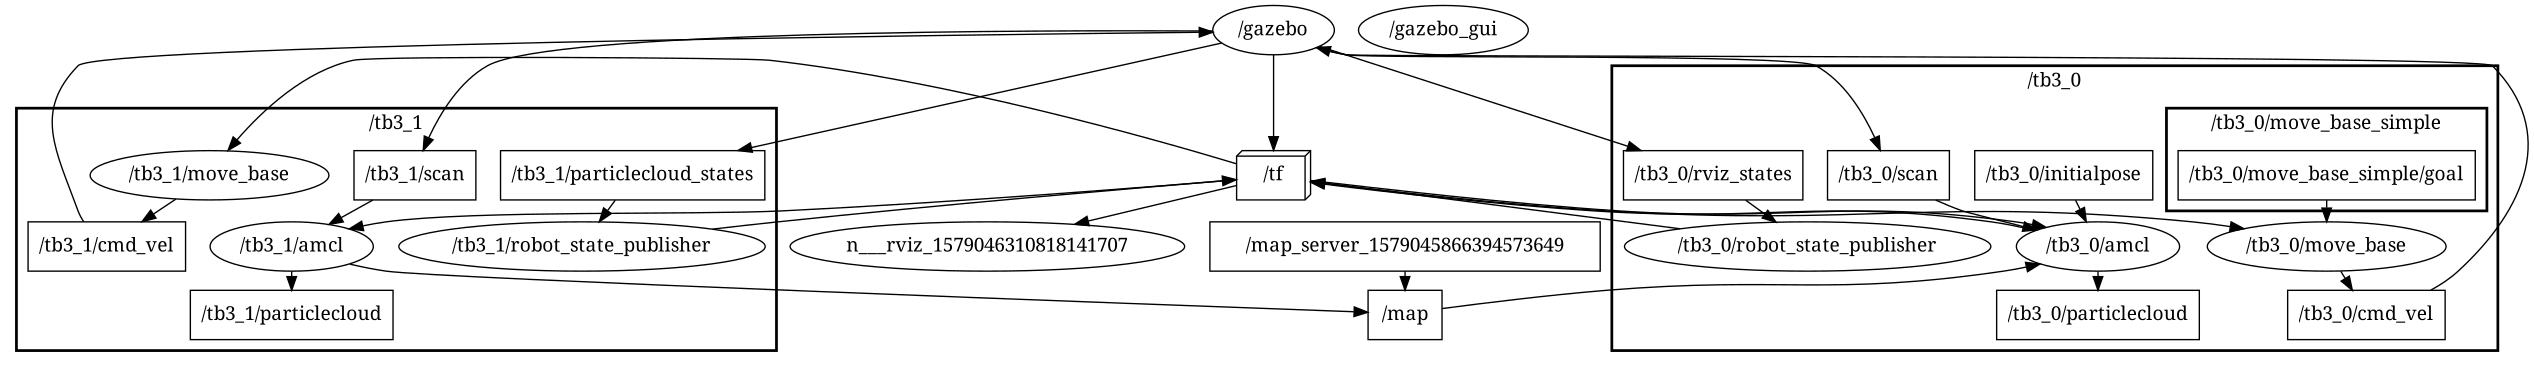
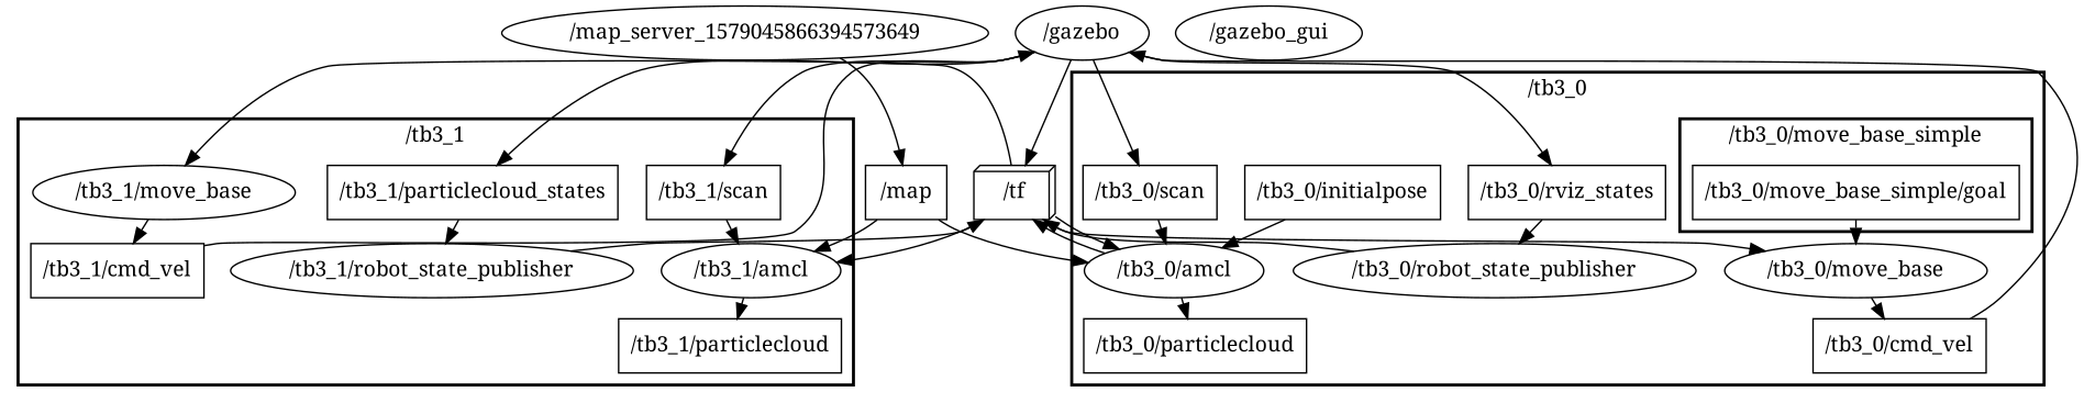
  digraph {
    compound=True
    fontname="Noto Serif"
    rank=same
    rankdir=TB
    ranksep=0.2
    node [fontname="Noto Serif" shape=box]
    edge [fontname="Noto Serif" penwidth=1]
    n1 [height=0.5 label="/tb3_1/particlecloud_states" width=1.6111]
    n2 [height=0.5 label="/tb3_1/robot_state_publisher" shape=ellipse width=3.1053]
    n3 [height=0.5 label="/tb3_1/cmd_vel" width=1.4167]
    n4 [height=0.5 label="/tb3_1/scan" width=1.0972]
    n5 [height=0.5 label="/tb3_1/amcl" shape=ellipse width=1.4804]
    n6 [height=0.5 label="/tb3_1/particlecloud" width=1.7361]
    n7 [height=0.5 label="/tb3_1/move_base" shape=ellipse width=2.0943]
    n8 [height=0.5 label="/tb3_0/move_base_simple/goal" width=2.5972]
    n9 [height=0.5 label="/tb3_0/move_base" shape=ellipse width=2.0943]
    n10 [height=0.5 label="/tb3_0/cmd_vel" width=1.4167]
    n11 [height=0.5 label="/tb3_0/initialpose" width=1.5417]
    n12 [height=0.5 label="/tb3_0/amcl" shape=ellipse width=1.4804]
    n13 [height=0.5 label="/tb3_0/particlecloud" width=1.7361]
    n14 [height=0.5 label="/tb3_0/scan" width=1.0972]
    n15 [height=0.5 label="/tb3_0/rviz_states" width=1.6111]
    n16 [height=0.5 label="/tb3_0/robot_state_publisher" shape=ellipse width=3.1053]
    n17 [height=0.5 label="/tf" shape=box3d width=0.75]
    n18 [height=0.5 label="/gazebo" shape=ellipse width=1.0652]
-   n___rviz_1579046310818141707 [height=0.5 width=3.6108 shape=""]
    n20 [height=0.5 label="/map" width=0.75]
    n21 [height=0.5 label="/gazebo_gui" shape=ellipse width=1.4985]
-   n22 [height=0.5 label="/map_server_1579045866394573649" width=3.9538]
+   n22 [height=0.5 label="/map_server_1579045866394573649" shape=ellipse width=3.9538]
    subgraph cluster_1 {
      label="/tb3_1"
      style=bold
      n1
      n2
      n3
      n4
      n5
      n6
      n7
    }
    subgraph cluster_2 {
      label="/tb3_0"
      style=bold
      n9
      n10
      n11
      n12
      n13
      n14
      n15
      n16
      subgraph cluster_3 {
        label="/tb3_0/move_base_simple"
        style=bold
        n8
      }
    }
    n1 -> n2
    n2 -> n17
    n3 -> n18
    n4 -> n5
    n5 -> n6
    n7 -> n3
    n8 -> n9
    n9 -> n10
    n10 -> n18
    n11 -> n12
    n12 -> n13
    n12 -> n17
    n14 -> n12
    n15 -> n16
    n16 -> n17
    n17 -> n5
    n17 -> n7
    n17 -> n9
    n17 -> n12
-   n17 -> n___rviz_1579046310818141707
    n18 -> n1
    n18 -> n4
    n18 -> n14
    n18 -> n15
    n18 -> n17
-   n5 -> n20
+   n20 -> n5
    n20 -> n12
    n22 -> n20
  }
